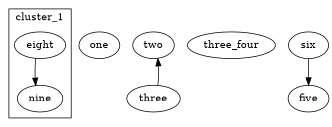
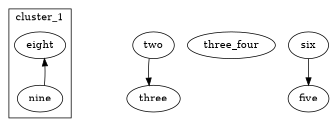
  digraph {
    eight
    nine
-   one
    two
    three
    n6 [label=three_four]
    six
    five
    subgraph cluster_1 {
      label="\G"
      eight
      nine
    }
-   eight -> nine
-   three -> two
+   nine -> eight
+   two -> three
    six -> five
  }
